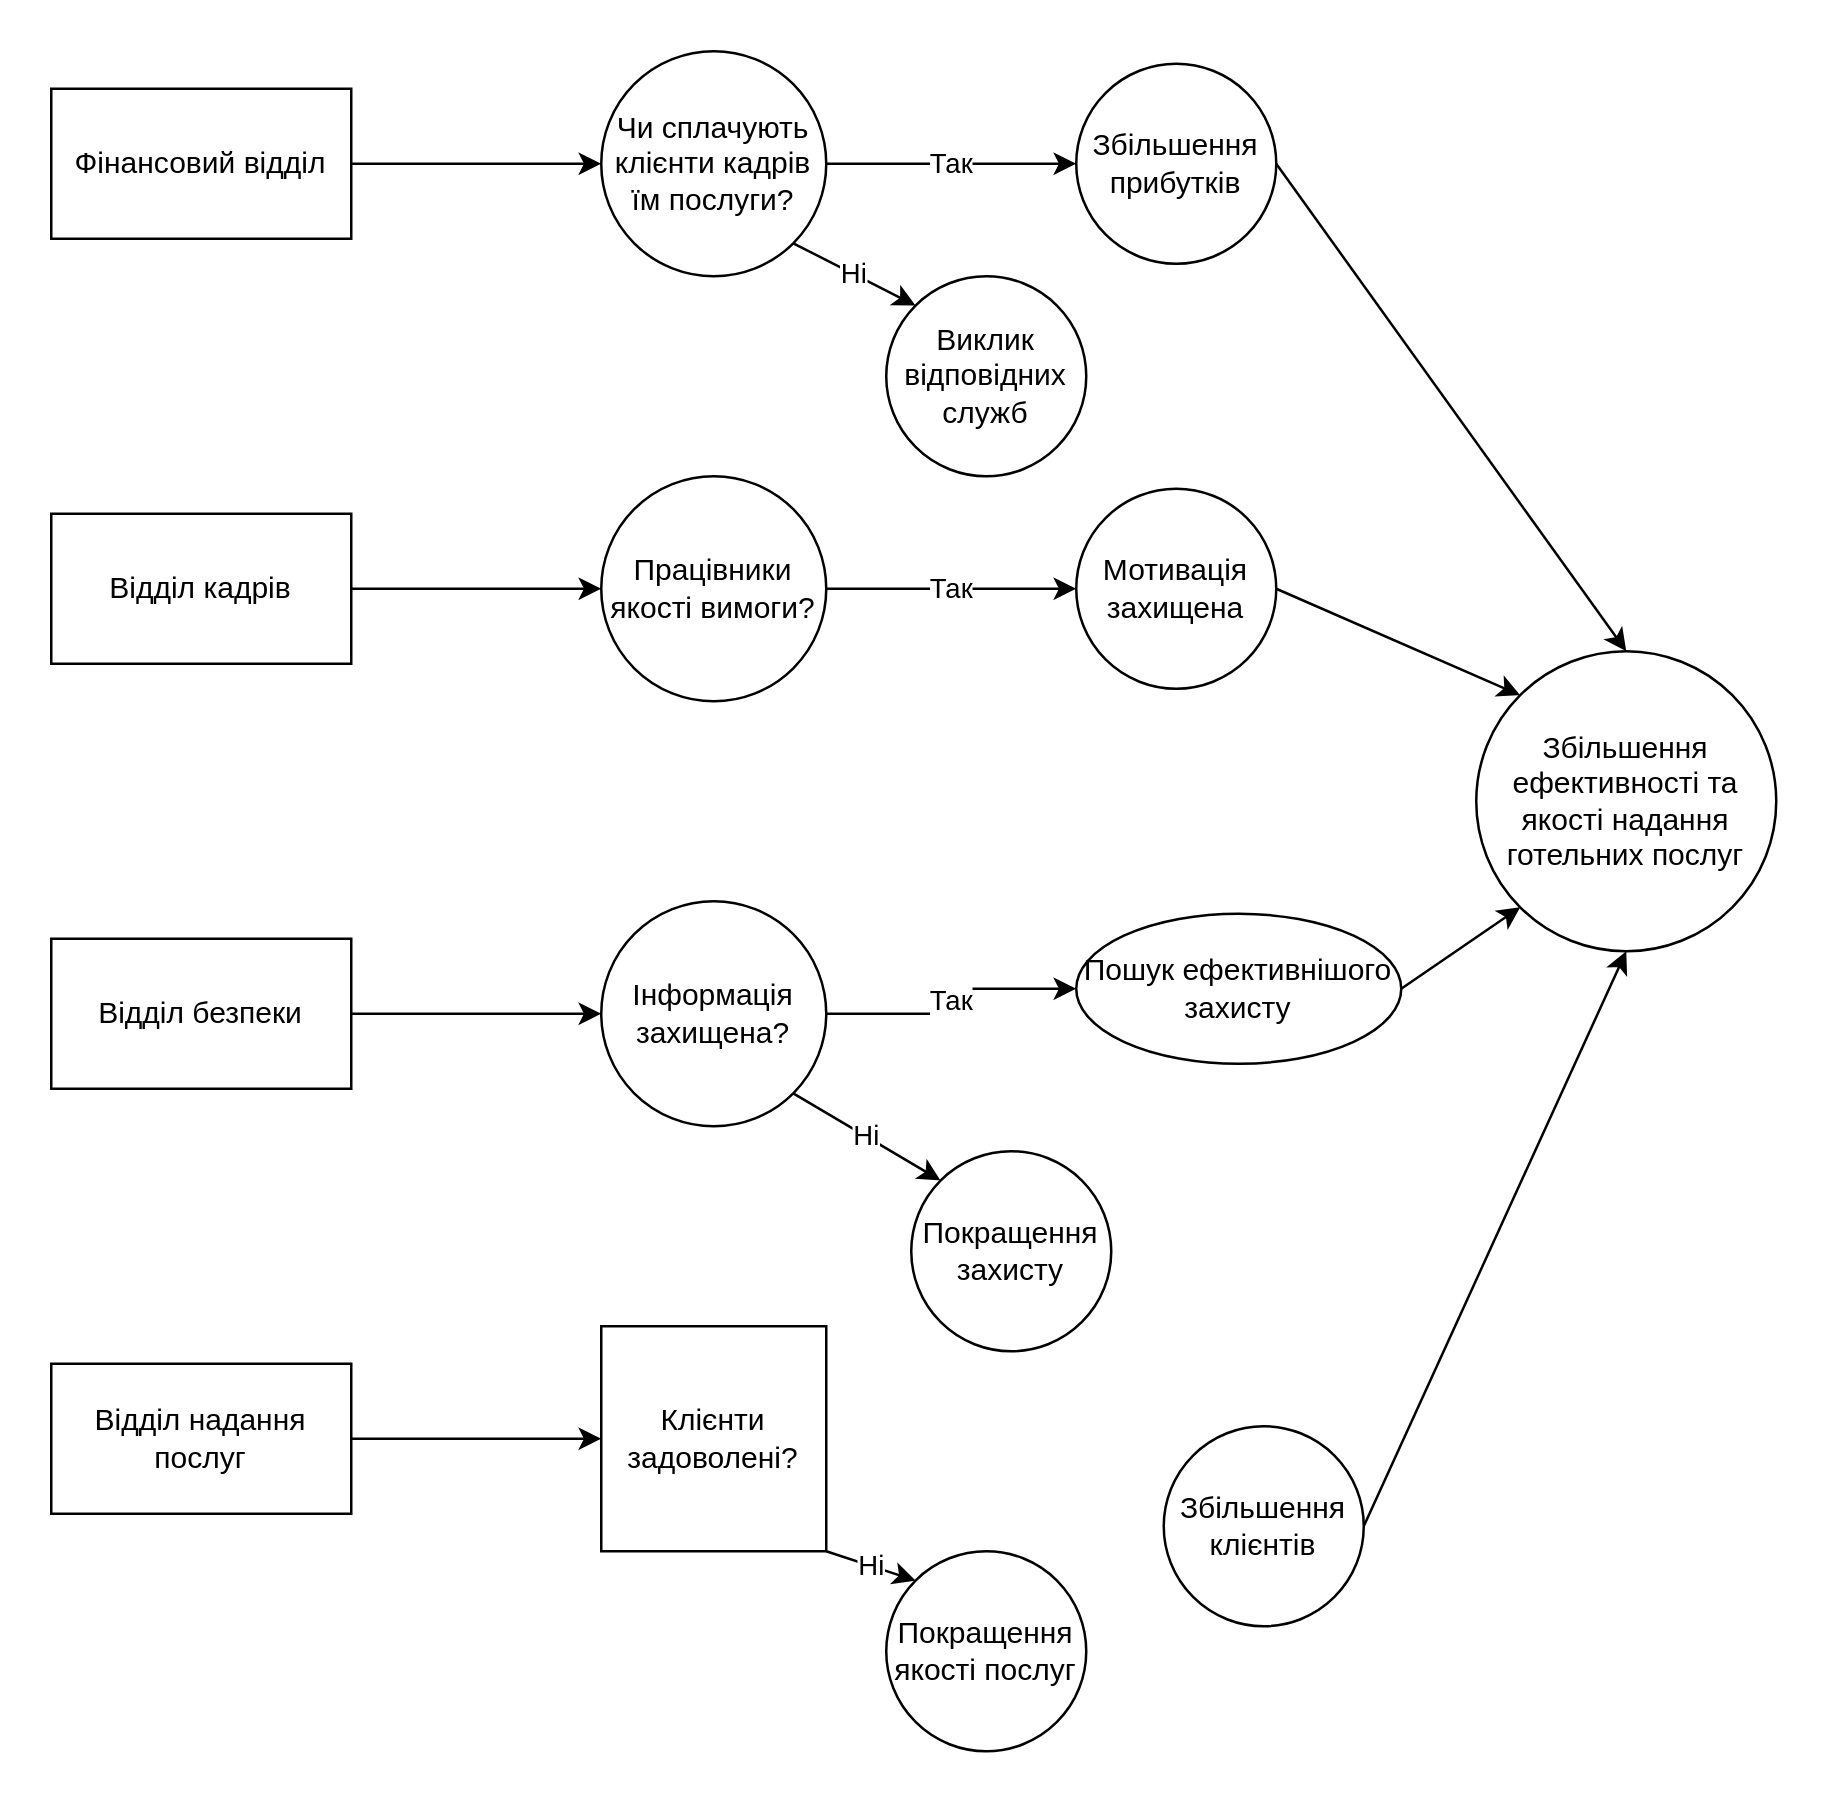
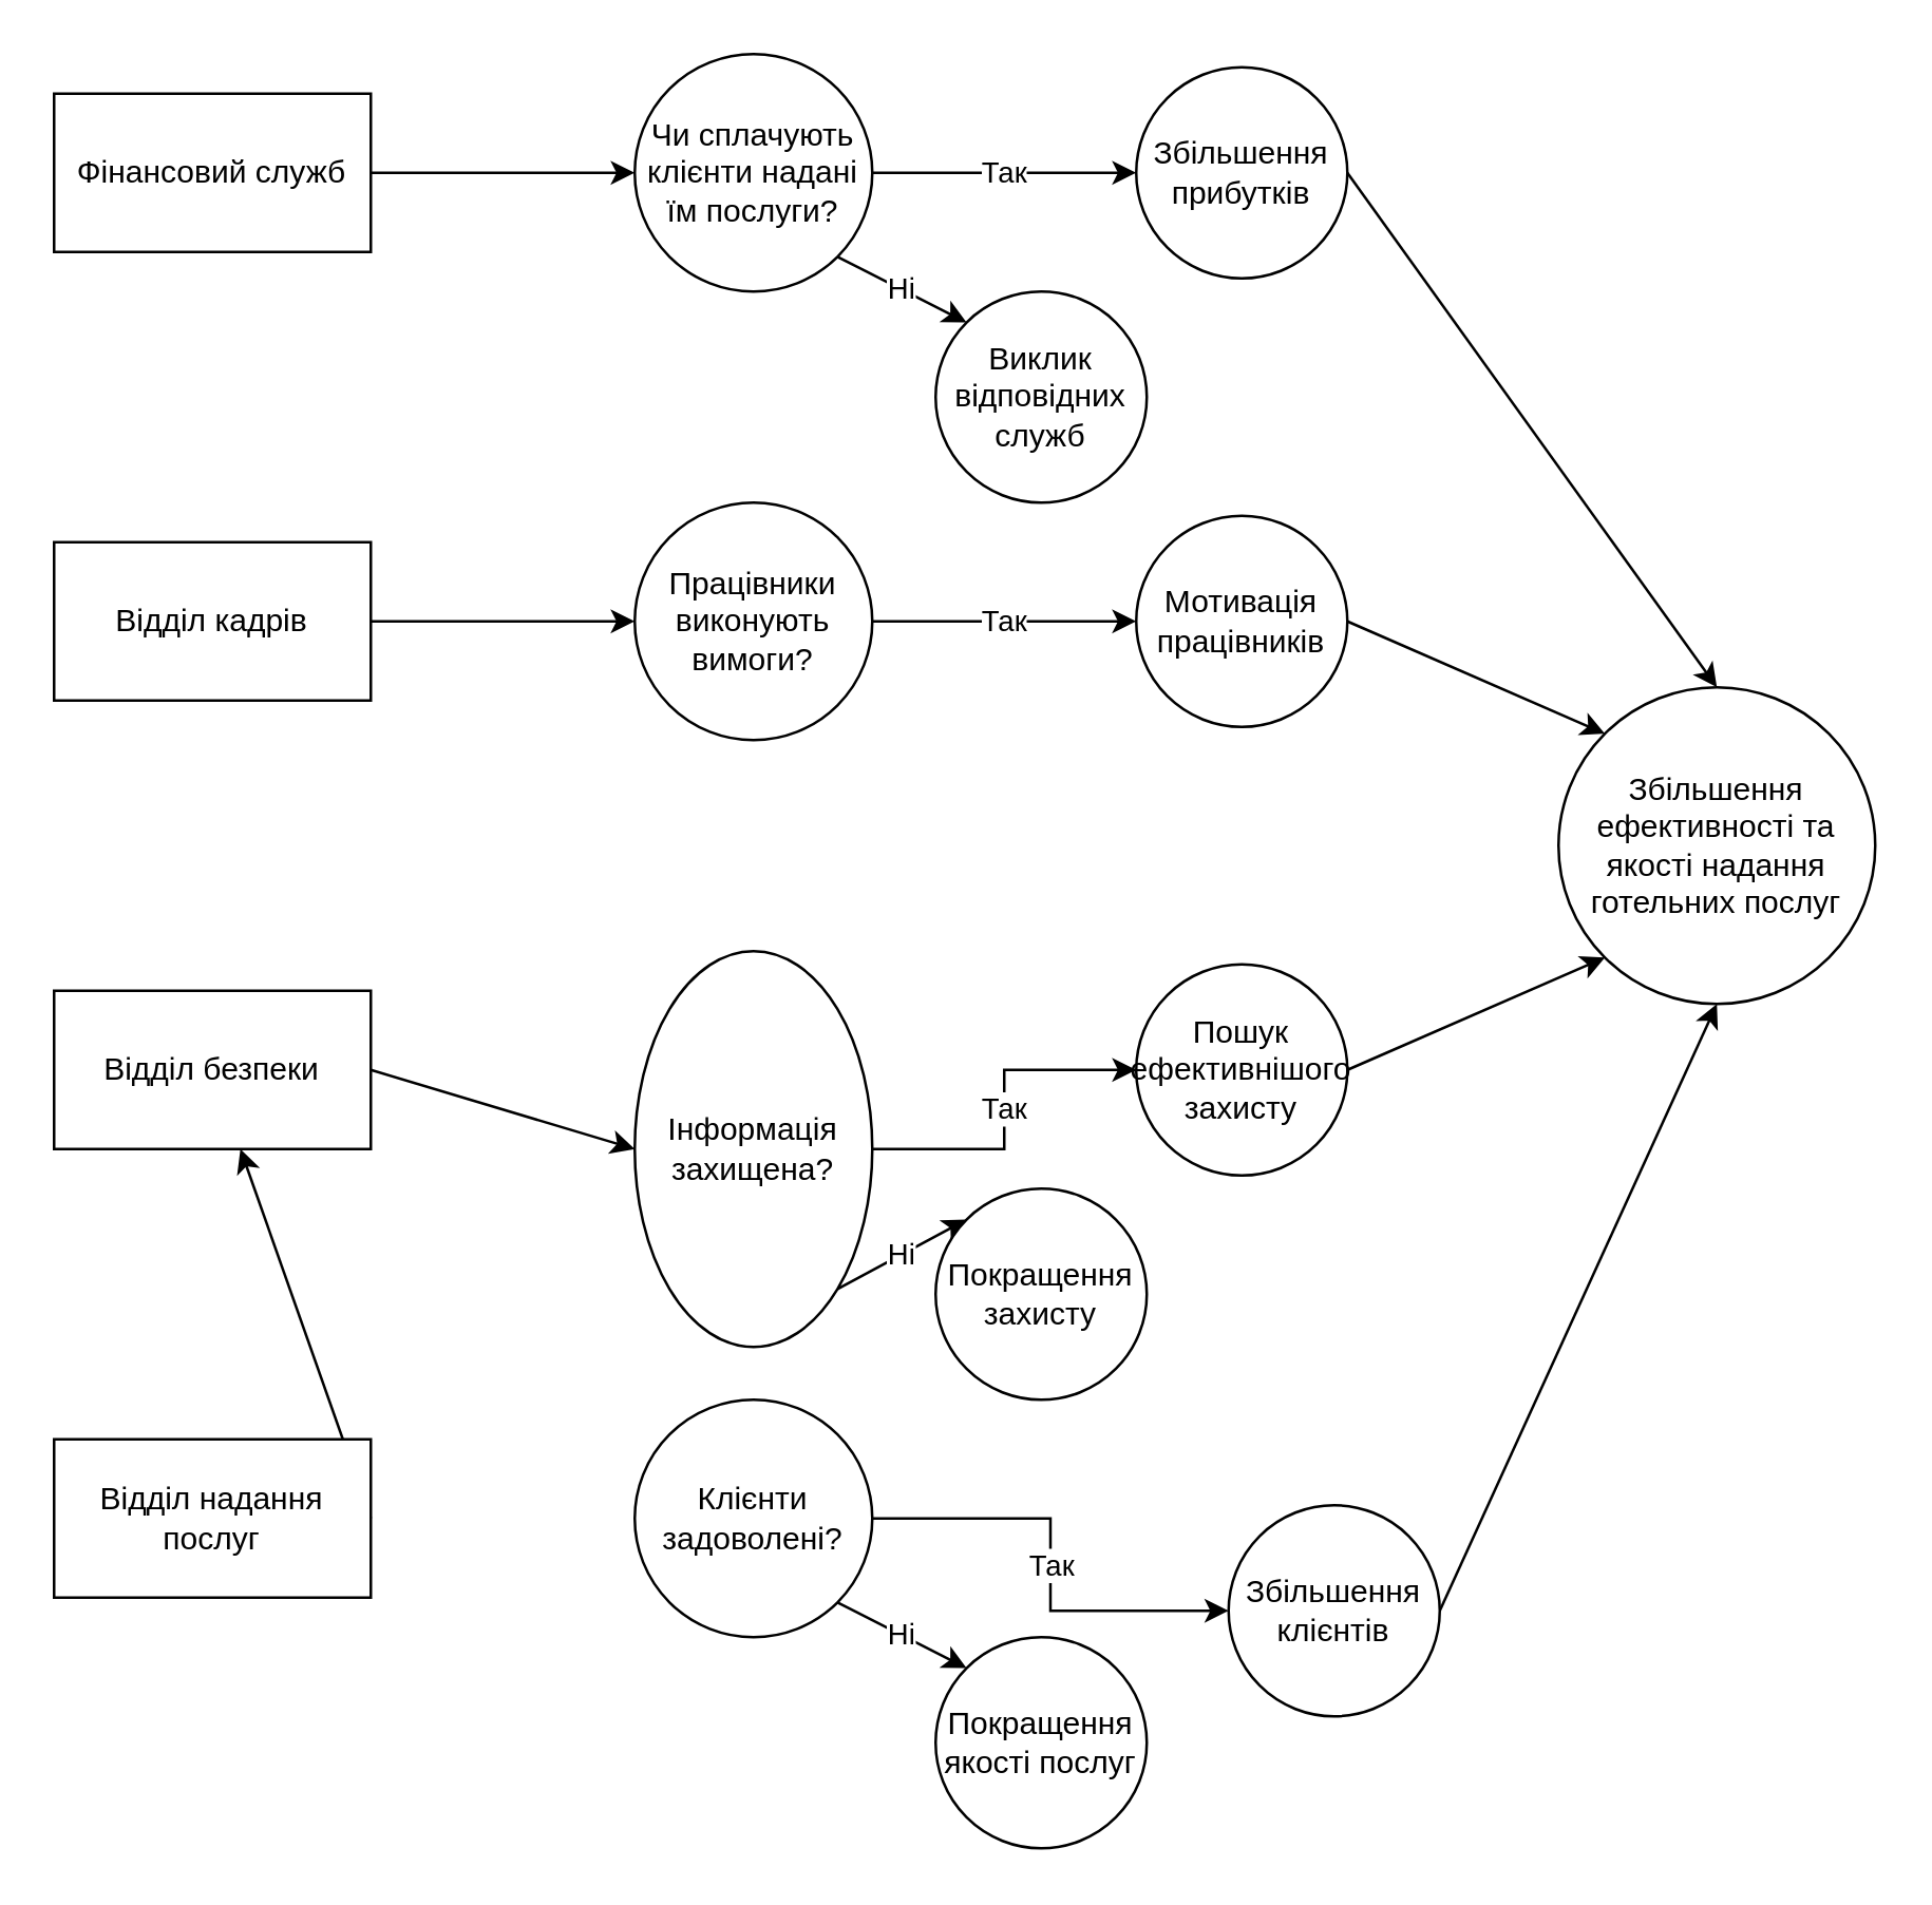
  <mxCell id="0" />
  <mxCell id="1" parent="0" />
  <mxCell id="2" style="edgeStyle=orthogonalEdgeStyle;rounded=0;orthogonalLoop=1;jettySize=auto;html=1;exitX=1;exitY=0.5;exitDx=0;exitDy=0;entryX=0;entryY=0.5;entryDx=0;entryDy=0;" edge="1" parent="1" source="3" target="12"><mxGeometry relative="1" as="geometry" /></mxCell>
- <mxCell id="3" value="Фінансовий відділ" style="rounded=0;whiteSpace=wrap;html=1;" vertex="1" parent="1"><mxGeometry x="20" y="35" width="120" height="60" as="geometry" /></mxCell>
+ <mxCell id="3" value="Фінансовий служб" style="rounded=0;whiteSpace=wrap;html=1;" vertex="1" parent="1"><mxGeometry x="20" y="35" width="120" height="60" as="geometry" /></mxCell>
  <mxCell id="4" style="edgeStyle=none;rounded=0;orthogonalLoop=1;jettySize=auto;html=1;exitX=1;exitY=0.5;exitDx=0;exitDy=0;entryX=0;entryY=0.5;entryDx=0;entryDy=0;" edge="1" parent="1" source="5" target="17"><mxGeometry relative="1" as="geometry" /></mxCell>
  <mxCell id="5" value="Відділ кадрів" style="rounded=0;whiteSpace=wrap;html=1;" vertex="1" parent="1"><mxGeometry x="20" y="205" width="120" height="60" as="geometry" /></mxCell>
  <mxCell id="6" style="edgeStyle=none;rounded=0;orthogonalLoop=1;jettySize=auto;html=1;exitX=1;exitY=0.5;exitDx=0;exitDy=0;entryX=0;entryY=0.5;entryDx=0;entryDy=0;" edge="1" parent="1" source="7" target="22"><mxGeometry relative="1" as="geometry" /></mxCell>
  <mxCell id="7" value="Відділ безпеки" style="rounded=0;whiteSpace=wrap;html=1;" vertex="1" parent="1"><mxGeometry x="20" y="375" width="120" height="60" as="geometry" /></mxCell>
- <mxCell id="8" style="edgeStyle=none;rounded=0;orthogonalLoop=1;jettySize=auto;html=1;exitX=1;exitY=0.5;exitDx=0;exitDy=0;entryX=0;entryY=0.5;entryDx=0;entryDy=0;" edge="1" parent="1" source="9" target="28"><mxGeometry relative="1" as="geometry" /></mxCell>
+ <mxCell id="8" style="edgeStyle=none;rounded=0;orthogonalLoop=1;jettySize=auto;html=1;exitX=1;exitY=0.5;exitDx=0;exitDy=0;" edge="1" parent="1" source="9" target="7"><mxGeometry relative="1" as="geometry" /></mxCell>
  <mxCell id="9" value="Відділ надання послуг" style="rounded=0;whiteSpace=wrap;html=1;" vertex="1" parent="1"><mxGeometry x="20" y="545" width="120" height="60" as="geometry" /></mxCell>
  <mxCell id="10" value="Так" style="edgeStyle=orthogonalEdgeStyle;rounded=0;orthogonalLoop=1;jettySize=auto;html=1;exitX=1;exitY=0.5;exitDx=0;exitDy=0;entryX=0;entryY=0.5;entryDx=0;entryDy=0;" edge="1" parent="1" source="12" target="14"><mxGeometry relative="1" as="geometry" /></mxCell>
  <mxCell id="11" value="Ні" style="rounded=0;orthogonalLoop=1;jettySize=auto;html=1;exitX=1;exitY=1;exitDx=0;exitDy=0;entryX=0;entryY=0;entryDx=0;entryDy=0;" edge="1" parent="1" source="12" target="15"><mxGeometry relative="1" as="geometry" /></mxCell>
- <mxCell id="12" value="Чи сплачують клієнти кадрів їм послуги?" style="ellipse;whiteSpace=wrap;html=1;aspect=fixed;" vertex="1" parent="1"><mxGeometry x="240" y="20" width="90" height="90" as="geometry" /></mxCell>
+ <mxCell id="12" value="Чи сплачують клієнти надані їм послуги?" style="ellipse;whiteSpace=wrap;html=1;aspect=fixed;" vertex="1" parent="1"><mxGeometry x="240" y="20" width="90" height="90" as="geometry" /></mxCell>
  <mxCell id="13" style="edgeStyle=none;rounded=0;orthogonalLoop=1;jettySize=auto;html=1;exitX=1;exitY=0.5;exitDx=0;exitDy=0;entryX=0.5;entryY=0;entryDx=0;entryDy=0;" edge="1" parent="1" source="14" target="32"><mxGeometry relative="1" as="geometry" /></mxCell>
  <mxCell id="14" value="Збільшення прибутків" style="ellipse;whiteSpace=wrap;html=1;aspect=fixed;" vertex="1" parent="1"><mxGeometry x="430" y="25" width="80" height="80" as="geometry" /></mxCell>
  <mxCell id="15" value="Виклик відповідних служб" style="ellipse;whiteSpace=wrap;html=1;aspect=fixed;" vertex="1" parent="1"><mxGeometry x="354" y="110" width="80" height="80" as="geometry" /></mxCell>
  <mxCell id="16" value="Так" style="edgeStyle=orthogonalEdgeStyle;rounded=0;orthogonalLoop=1;jettySize=auto;html=1;exitX=1;exitY=0.5;exitDx=0;exitDy=0;entryX=0;entryY=0.5;entryDx=0;entryDy=0;" edge="1" parent="1" source="17" target="19"><mxGeometry relative="1" as="geometry" /></mxCell>
- <mxCell id="17" value="Працівники якості вимоги?" style="ellipse;whiteSpace=wrap;html=1;aspect=fixed;" vertex="1" parent="1"><mxGeometry x="240" y="190" width="90" height="90" as="geometry" /></mxCell>
+ <mxCell id="17" value="Працівники виконують вимоги?" style="ellipse;whiteSpace=wrap;html=1;aspect=fixed;" vertex="1" parent="1"><mxGeometry x="240" y="190" width="90" height="90" as="geometry" /></mxCell>
  <mxCell id="18" style="edgeStyle=none;rounded=0;orthogonalLoop=1;jettySize=auto;html=1;exitX=1;exitY=0.5;exitDx=0;exitDy=0;entryX=0;entryY=0;entryDx=0;entryDy=0;" edge="1" parent="1" source="19" target="32"><mxGeometry relative="1" as="geometry" /></mxCell>
- <mxCell id="19" value="Мотивація захищена" style="ellipse;whiteSpace=wrap;html=1;aspect=fixed;" vertex="1" parent="1"><mxGeometry x="430" y="195" width="80" height="80" as="geometry" /></mxCell>
+ <mxCell id="19" value="Мотивація працівників" style="ellipse;whiteSpace=wrap;html=1;aspect=fixed;" vertex="1" parent="1"><mxGeometry x="430" y="195" width="80" height="80" as="geometry" /></mxCell>
  <mxCell id="20" value="Так" style="edgeStyle=orthogonalEdgeStyle;rounded=0;orthogonalLoop=1;jettySize=auto;html=1;exitX=1;exitY=0.5;exitDx=0;exitDy=0;entryX=0;entryY=0.5;entryDx=0;entryDy=0;" edge="1" parent="1" source="22" target="24"><mxGeometry relative="1" as="geometry" /></mxCell>
  <mxCell id="21" value="Ні" style="rounded=0;orthogonalLoop=1;jettySize=auto;html=1;exitX=1;exitY=1;exitDx=0;exitDy=0;entryX=0;entryY=0;entryDx=0;entryDy=0;" edge="1" parent="1" source="22" target="25"><mxGeometry relative="1" as="geometry" /></mxCell>
- <mxCell id="22" value="Інформація захищена?" style="ellipse;whiteSpace=wrap;html=1;aspect=fixed;" vertex="1" parent="1"><mxGeometry x="240" y="360" width="90" height="90" as="geometry" /></mxCell>
+ <mxCell id="22" value="Інформація захищена?" style="ellipse;whiteSpace=wrap;html=1;aspect=fixed;" vertex="1" parent="1"><mxGeometry x="240" y="360" width="90" height="150" as="geometry" /></mxCell>
  <mxCell id="23" style="edgeStyle=none;rounded=0;orthogonalLoop=1;jettySize=auto;html=1;exitX=1;exitY=0.5;exitDx=0;exitDy=0;entryX=0;entryY=1;entryDx=0;entryDy=0;" edge="1" parent="1" source="24" target="32"><mxGeometry relative="1" as="geometry" /></mxCell>
- <mxCell id="24" value="Пошук ефективнішого захисту" style="ellipse;whiteSpace=wrap;html=1;aspect=fixed;" vertex="1" parent="1"><mxGeometry x="430" y="365" width="130" height="60" as="geometry" /></mxCell>
- <mxCell id="25" value="Покращення захисту" style="ellipse;whiteSpace=wrap;html=1;aspect=fixed;" vertex="1" parent="1"><mxGeometry x="364" y="460" width="80" height="80" as="geometry" /></mxCell>
+ <mxCell id="24" value="Пошук ефективнішого захисту" style="ellipse;whiteSpace=wrap;html=1;aspect=fixed;" vertex="1" parent="1"><mxGeometry x="430" y="365" width="80" height="80" as="geometry" /></mxCell>
+ <mxCell id="25" value="Покращення захисту" style="ellipse;whiteSpace=wrap;html=1;aspect=fixed;" vertex="1" parent="1"><mxGeometry x="354" y="450" width="80" height="80" as="geometry" /></mxCell>
+ <mxCell id="26" value="Так" style="edgeStyle=orthogonalEdgeStyle;rounded=0;orthogonalLoop=1;jettySize=auto;html=1;exitX=1;exitY=0.5;exitDx=0;exitDy=0;entryX=0;entryY=0.5;entryDx=0;entryDy=0;" edge="1" parent="1" source="28" target="30"><mxGeometry relative="1" as="geometry" /></mxCell>
  <mxCell id="27" value="Ні" style="rounded=0;orthogonalLoop=1;jettySize=auto;html=1;exitX=1;exitY=1;exitDx=0;exitDy=0;entryX=0;entryY=0;entryDx=0;entryDy=0;" edge="1" parent="1" source="28" target="31"><mxGeometry relative="1" as="geometry" /></mxCell>
- <mxCell id="28" value="Клієнти задоволені?" style="whiteSpace=wrap;html=1;aspect=fixed;rounded=0;" vertex="1" parent="1"><mxGeometry x="240" y="530" width="90" height="90" as="geometry" /></mxCell>
+ <mxCell id="28" value="Клієнти задоволені?" style="ellipse;whiteSpace=wrap;html=1;aspect=fixed;" vertex="1" parent="1"><mxGeometry x="240" y="530" width="90" height="90" as="geometry" /></mxCell>
  <mxCell id="29" style="edgeStyle=none;rounded=0;orthogonalLoop=1;jettySize=auto;html=1;exitX=1;exitY=0.5;exitDx=0;exitDy=0;entryX=0.5;entryY=1;entryDx=0;entryDy=0;" edge="1" parent="1" source="30" target="32"><mxGeometry relative="1" as="geometry" /></mxCell>
  <mxCell id="30" value="Збільшення клієнтів" style="ellipse;whiteSpace=wrap;html=1;aspect=fixed;" vertex="1" parent="1"><mxGeometry x="465" y="570" width="80" height="80" as="geometry" /></mxCell>
  <mxCell id="31" value="Покращення якості послуг" style="ellipse;whiteSpace=wrap;html=1;aspect=fixed;" vertex="1" parent="1"><mxGeometry x="354" y="620" width="80" height="80" as="geometry" /></mxCell>
  <mxCell id="32" value="Збільшення ефективності та якості надання готельних послуг" style="ellipse;whiteSpace=wrap;html=1;aspect=fixed;" vertex="1" parent="1"><mxGeometry x="590" y="260" width="120" height="120" as="geometry" /></mxCell>
